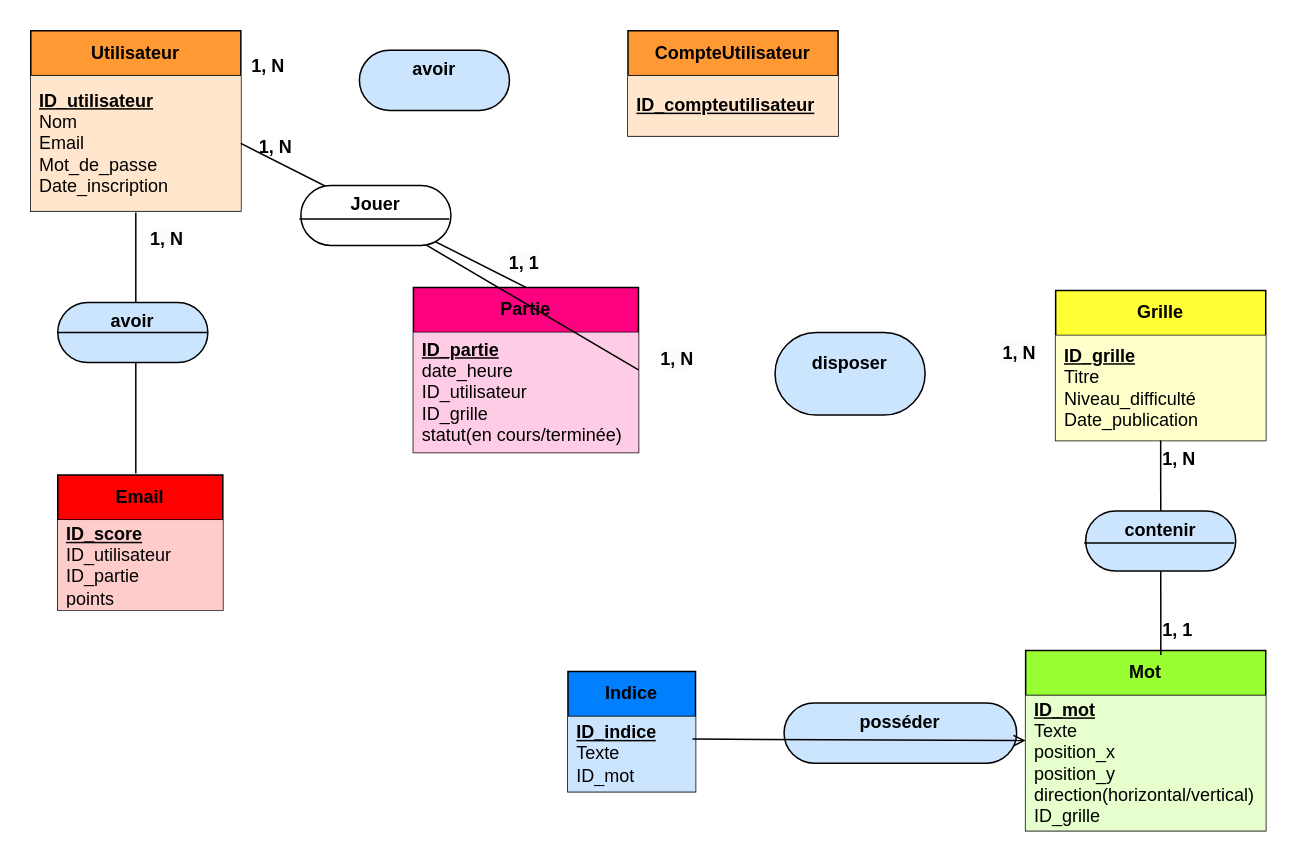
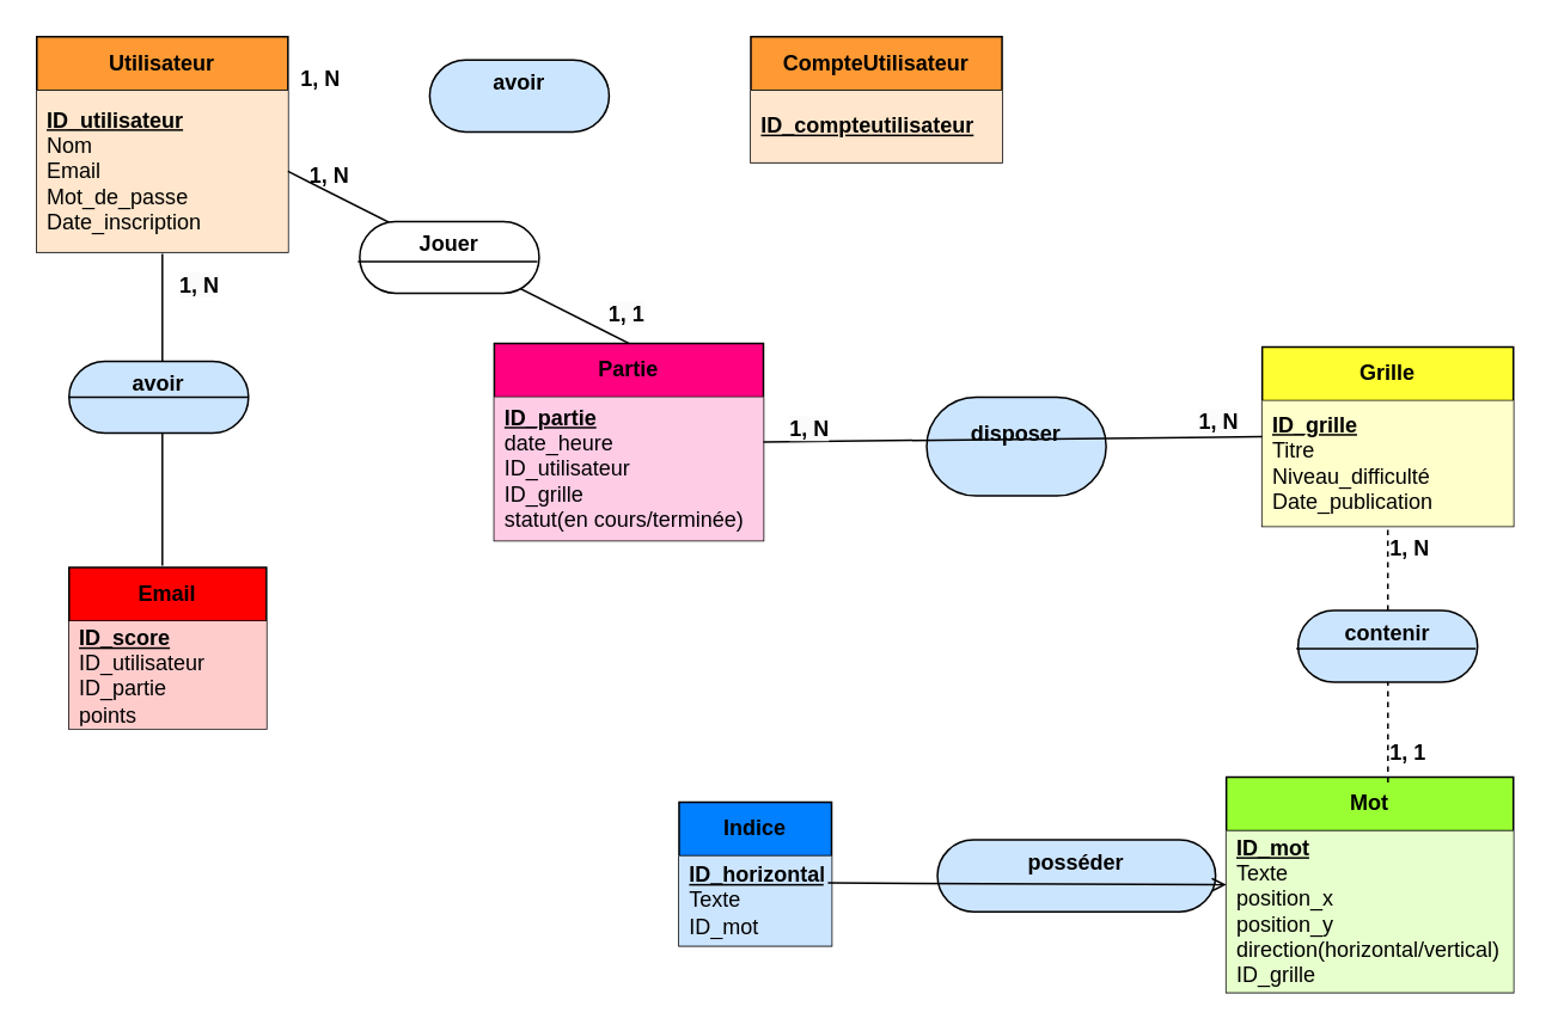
  <mxCell id="0" />
  <mxCell id="1" parent="0" />
  <mxCell id="2" value="&lt;b&gt;posséder&lt;/b&gt;&lt;div&gt;&lt;b&gt;&lt;br&gt;&lt;/b&gt;&lt;/div&gt;" style="rounded=1;whiteSpace=wrap;html=1;arcSize=50;fillColor=#CCE5FF;" vertex="1" parent="1"><mxGeometry x="522" y="468" width="155" height="40" as="geometry" /></mxCell>
  <mxCell id="3" value="&lt;div&gt;&lt;b&gt;disposer&lt;/b&gt;&lt;/div&gt;&lt;div&gt;&lt;b&gt;&lt;br&gt;&lt;/b&gt;&lt;/div&gt;" style="rounded=1;whiteSpace=wrap;html=1;arcSize=50;fillColor=#CCE5FF;" parent="1" vertex="1"><mxGeometry x="516" y="221" width="100" height="55" as="geometry" /></mxCell>
  <mxCell id="4" value="&lt;b&gt;Utilisateur&lt;/b&gt;" style="swimlane;fontStyle=0;childLayout=stackLayout;horizontal=1;startSize=30;horizontalStack=0;resizeParent=1;resizeParentMax=0;resizeLast=0;collapsible=1;marginBottom=0;whiteSpace=wrap;html=1;fillColor=#FF9933;" parent="1" vertex="1"><mxGeometry x="20" y="20" width="140" height="120" as="geometry" /></mxCell>
  <mxCell id="5" value="&lt;u&gt;&lt;b&gt;ID_utilisateur&lt;/b&gt;&lt;/u&gt;&lt;div&gt;Nom&lt;div&gt;Email&lt;/div&gt;&lt;div&gt;Mot_de_passe&lt;/div&gt;&lt;div&gt;Date_inscription&lt;/div&gt;&lt;/div&gt;" style="text;strokeColor=none;fillColor=#FFE6CC;align=left;verticalAlign=middle;spacingLeft=4;spacingRight=4;overflow=hidden;points=[[0,0.5],[1,0.5]];portConstraint=eastwest;rotatable=0;whiteSpace=wrap;html=1;" parent="4" vertex="1"><mxGeometry y="30" width="140" height="90" as="geometry" /></mxCell>
  <mxCell id="6" value="&lt;b&gt;Grille&lt;/b&gt;" style="swimlane;fontStyle=0;childLayout=stackLayout;horizontal=1;startSize=30;horizontalStack=0;resizeParent=1;resizeParentMax=0;resizeLast=0;collapsible=1;marginBottom=0;whiteSpace=wrap;html=1;fillColor=#FFFF33;" parent="1" vertex="1"><mxGeometry x="703" y="193" width="140" height="100" as="geometry" /></mxCell>
  <mxCell id="7" value="&lt;u&gt;&lt;b&gt;ID_grille&lt;/b&gt;&lt;/u&gt;&lt;div&gt;Titre&lt;br&gt;&lt;div&gt;Niveau_difficulté&lt;/div&gt;&lt;div&gt;Date_publication&lt;/div&gt;&lt;/div&gt;" style="text;strokeColor=none;fillColor=#FFFFCC;align=left;verticalAlign=middle;spacingLeft=4;spacingRight=4;overflow=hidden;points=[[0,0.5],[1,0.5]];portConstraint=eastwest;rotatable=0;whiteSpace=wrap;html=1;" parent="6" vertex="1"><mxGeometry y="30" width="140" height="70" as="geometry" /></mxCell>
  <mxCell id="8" value="&lt;b&gt;Mot&lt;/b&gt;" style="swimlane;fontStyle=0;childLayout=stackLayout;horizontal=1;startSize=30;horizontalStack=0;resizeParent=1;resizeParentMax=0;resizeLast=0;collapsible=1;marginBottom=0;whiteSpace=wrap;html=1;fillColor=#99FF33;" parent="1" vertex="1"><mxGeometry x="683" y="433" width="160" height="120" as="geometry" /></mxCell>
  <mxCell id="9" value="&lt;u&gt;&lt;b&gt;ID_mot&lt;/b&gt;&lt;/u&gt;&lt;div&gt;Texte&lt;div&gt;position_x&lt;/div&gt;&lt;div&gt;position_y&lt;/div&gt;&lt;div&gt;direction(horizontal/vertical)&lt;/div&gt;&lt;div&gt;ID_grille&lt;/div&gt;&lt;/div&gt;" style="text;strokeColor=none;fillColor=#E6FFCC;align=left;verticalAlign=middle;spacingLeft=4;spacingRight=4;overflow=hidden;points=[[0,0.5],[1,0.5]];portConstraint=eastwest;rotatable=0;whiteSpace=wrap;html=1;" parent="8" vertex="1"><mxGeometry y="30" width="160" height="90" as="geometry" /></mxCell>
  <mxCell id="10" value="&lt;b&gt;Indice&lt;/b&gt;" style="swimlane;fontStyle=0;childLayout=stackLayout;horizontal=1;startSize=30;horizontalStack=0;resizeParent=1;resizeParentMax=0;resizeLast=0;collapsible=1;marginBottom=0;whiteSpace=wrap;html=1;fillColor=#007FFF;" parent="1" vertex="1"><mxGeometry x="378" y="447" width="85" height="80" as="geometry" /></mxCell>
- <mxCell id="11" value="&lt;u&gt;&lt;b&gt;ID_indice&lt;/b&gt;&lt;/u&gt;&lt;div&gt;Texte&lt;div&gt;ID_mot&lt;/div&gt;&lt;/div&gt;" style="text;strokeColor=none;fillColor=#CCE5FF;align=left;verticalAlign=middle;spacingLeft=4;spacingRight=4;overflow=hidden;points=[[0,0.5],[1,0.5]];portConstraint=eastwest;rotatable=0;whiteSpace=wrap;html=1;" parent="10" vertex="1"><mxGeometry y="30" width="85" height="50" as="geometry" /></mxCell>
+ <mxCell id="11" value="&lt;u&gt;&lt;b&gt;ID_horizontal&lt;/b&gt;&lt;/u&gt;&lt;div&gt;Texte&lt;div&gt;ID_mot&lt;/div&gt;&lt;/div&gt;" style="text;strokeColor=none;fillColor=#CCE5FF;align=left;verticalAlign=middle;spacingLeft=4;spacingRight=4;overflow=hidden;points=[[0,0.5],[1,0.5]];portConstraint=eastwest;rotatable=0;whiteSpace=wrap;html=1;" parent="10" vertex="1"><mxGeometry y="30" width="85" height="50" as="geometry" /></mxCell>
  <mxCell id="12" value="&lt;b&gt;Partie&lt;/b&gt;" style="swimlane;fontStyle=0;childLayout=stackLayout;horizontal=1;startSize=30;horizontalStack=0;resizeParent=1;resizeParentMax=0;resizeLast=0;collapsible=1;marginBottom=0;whiteSpace=wrap;html=1;fillColor=#FF0080;" parent="1" vertex="1"><mxGeometry x="275" y="191" width="150" height="110" as="geometry" /></mxCell>
  <mxCell id="13" value="&lt;u&gt;&lt;b&gt;ID_partie&lt;/b&gt;&lt;/u&gt;&lt;div&gt;date_heure&lt;div&gt;ID_utilisateur&lt;/div&gt;&lt;div&gt;ID_grille&lt;/div&gt;&lt;div&gt;statut(en cours/terminée)&lt;span style=&quot;color: rgba(0, 0, 0, 0); font-family: monospace; font-size: 0px; text-wrap-mode: nowrap; background-color: transparent;&quot;&gt;%3CmxGraphModel%3E%3Croot%3E%3CmxCell%20id%3D%220%22%2F%3E%3CmxCell%20id%3D%221%22%20parent%3D%220%22%2F%3E%3CmxCell%20id%3D%222%22%20value%3D%22%26lt%3Bb%26gt%3BUtilisateur%26lt%3B%2Fb%26gt%3B%22%20style%3D%22swimlane%3BfontStyle%3D0%3BchildLayout%3DstackLayout%3Bhorizontal%3D1%3BstartSize%3D30%3BhorizontalStack%3D0%3BresizeParent%3D1%3BresizeParentMax%3D0%3BresizeLast%3D0%3Bcollapsible%3D1%3BmarginBottom%3D0%3BwhiteSpace%3Dwrap%3Bhtml%3D1%3BfillColor%3D%23FF9933%3B%22%20vertex%3D%221%22%20parent%3D%221%22%3E%3CmxGeometry%20x%3D%22110%22%20y%3D%2250%22%20width%3D%22140%22%20height%3D%22130%22%20as%3D%22geometry%22%2F%3E%3C%2FmxCell%3E%3CmxCell%20id%3D%223%22%20value%3D%22%26lt%3Bu%26gt%3BID_utilisateur%26lt%3B%2Fu%26gt%3B%22%20style%3D%22text%3BstrokeColor%3Dnone%3BfillColor%3D%23FFE6CC%3Balign%3Dleft%3BverticalAlign%3Dmiddle%3BspacingLeft%3D4%3BspacingRight%3D4%3Boverflow%3Dhidden%3Bpoints%3D%5B%5B0%2C0.5%5D%2C%5B1%2C0.5%5D%5D%3BportConstraint%3Deastwest%3Brotatable%3D0%3BwhiteSpace%3Dwrap%3Bhtml%3D1%3B%22%20vertex%3D%221%22%20parent%3D%222%22%3E%3CmxGeometry%20y%3D%2230%22%20width%3D%22140%22%20height%3D%2230%22%20as%3D%22geometry%22%2F%3E%3C%2FmxCell%3E%3CmxCell%20id%3D%224%22%20value%3D%22Nom%26lt%3Bdiv%26gt%3BEmail%26lt%3B%2Fdiv%26gt%3B%26lt%3Bdiv%26gt%3BMot_de_passe%26lt%3B%2Fdiv%26gt%3B%26lt%3Bdiv%26gt%3BDate_inscription%26lt%3B%2Fdiv%26gt%3B%22%20style%3D%22text%3BstrokeColor%3Dnone%3BfillColor%3D%23FFE6CC%3Balign%3Dleft%3BverticalAlign%3Dmiddle%3BspacingLeft%3D4%3BspacingRight%3D4%3Boverflow%3Dhidden%3Bpoints%3D%5B%5B0%2C0.5%5D%2C%5B1%2C0.5%5D%5D%3BportConstraint%3Deastwest%3Brotatable%3D0%3BwhiteSpace%3Dwrap%3Bhtml%3D1%3B%22%20vertex%3D%221%22%20parent%3D%222%22%3E%3CmxGeometry%20y%3D%2260%22%20width%3D%22140%22%20height%3D%2270%22%20as%3D%22geometry%22%2F%3E%3C%2FmxCell%3E%3C%2Froot%3E%3C%2FmxGraphModel%3E&lt;/span&gt;&lt;span style=&quot;color: rgba(0, 0, 0, 0); font-family: monospace; font-size: 0px; text-wrap-mode: nowrap; background-color: transparent;&quot;&gt;%3CmxGraphModel%3E%3Croot%3E%3CmxCell%20id%3D%220%22%2F%3E%3CmxCell%20id%3D%221%22%20parent%3D%220%22%2F%3E%3CmxCell%20id%3D%222%22%20value%3D%22%26lt%3Bb%26gt%3BUtilisateur%26lt%3B%2Fb%26gt%3B%22%20style%3D%22swimlane%3BfontStyle%3D0%3BchildLayout%3DstackLayout%3Bhorizontal%3D1%3BstartSize%3D30%3BhorizontalStack%3D0%3BresizeParent%3D1%3BresizeParentMax%3D0%3BresizeLast%3D0%3Bcollapsible%3D1%3BmarginBottom%3D0%3BwhiteSpace%3Dwrap%3Bhtml%3D1%3BfillColor%3D%23FF9933%3B%22%20vertex%3D%221%22%20parent%3D%221%22%3E%3CmxGeometry%20x%3D%22110%22%20y%3D%2250%22%20width%3D%22140%22%20height%3D%22130%22%20as%3D%22geometry%22%2F%3E%3C%2FmxCell%3E%3CmxCell%20id%3D%223%22%20value%3D%22%26lt%3Bu%26gt%3BID_utilisateur%26lt%3B%2Fu%26gt%3B%22%20style%3D%22text%3BstrokeColor%3Dnone%3BfillColor%3D%23FFE6CC%3Balign%3Dleft%3BverticalAlign%3Dmiddle%3BspacingLeft%3D4%3BspacingRight%3D4%3Boverflow%3Dhidden%3Bpoints%3D%5B%5B0%2C0.5%5D%2C%5B1%2C0.5%5D%5D%3BportConstraint%3Deastwest%3Brotatable%3D0%3BwhiteSpace%3Dwrap%3Bhtml%3D1%3B%22%20vertex%3D%221%22%20parent%3D%222%22%3E%3CmxGeometry%20y%3D%2230%22%20width%3D%22140%22%20height%3D%2230%22%20as%3D%22geometry%22%2F%3E%3C%2FmxCell%3E%3CmxCell%20id%3D%224%22%20value%3D%22Nom%26lt%3Bdiv%26gt%3BEmail%26lt%3B%2Fdiv%26gt%3B%26lt%3Bdiv%26gt%3BMot_de_passe%26lt%3B%2Fdiv%26gt%3B%26lt%3Bdiv%26gt%3BDate_inscription%26lt%3B%2Fdiv%26gt%3B%22%20style%3D%22text%3BstrokeColor%3Dnone%3BfillColor%3D%23FFE6CC%3Balign%3Dleft%3BverticalAlign%3Dmiddle%3BspacingLeft%3D4%3BspacingRight%3D4%3Boverflow%3Dhidden%3Bpoints%3D%5B%5B0%2C0.5%5D%2C%5B1%2C0.5%5D%5D%3BportConstraint%3Deastwest%3Brotatable%3D0%3BwhiteSpace%3Dwrap%3Bhtml%3D1%3B%22%20vertex%3D%221%22%20parent%3D%222%22%3E%3CmxGeometry%20y%3D%2260%22%20width%3D%22140%22%20height%3D%2270%22%20as%3D%22geometry%22%2F%3E%3C%2FmxCell%3E%3C%2Froot%3E%3C%2FmxGraphModel%3E&lt;/span&gt;&lt;/div&gt;&lt;/div&gt;" style="text;strokeColor=none;fillColor=#FFCCE6;align=left;verticalAlign=middle;spacingLeft=4;spacingRight=4;overflow=hidden;points=[[0,0.5],[1,0.5]];portConstraint=eastwest;rotatable=0;whiteSpace=wrap;html=1;" parent="12" vertex="1"><mxGeometry y="30" width="150" height="80" as="geometry" /></mxCell>
  <mxCell id="14" value="&lt;b&gt;Email&lt;/b&gt;" style="swimlane;fontStyle=0;childLayout=stackLayout;horizontal=1;startSize=30;horizontalStack=0;resizeParent=1;resizeParentMax=0;resizeLast=0;collapsible=1;marginBottom=0;whiteSpace=wrap;html=1;fillColor=#FF0000;" parent="1" vertex="1"><mxGeometry x="38" y="316" width="110" height="90" as="geometry" /></mxCell>
  <mxCell id="15" value="&lt;u&gt;&lt;b&gt;ID_score&lt;/b&gt;&lt;/u&gt;&lt;div&gt;ID_utilisateur&lt;div&gt;ID_partie&lt;/div&gt;&lt;div&gt;points&lt;/div&gt;&lt;/div&gt;" style="text;strokeColor=none;fillColor=#FFCCCC;align=left;verticalAlign=middle;spacingLeft=4;spacingRight=4;overflow=hidden;points=[[0,0.5],[1,0.5]];portConstraint=eastwest;rotatable=0;whiteSpace=wrap;html=1;" parent="14" vertex="1"><mxGeometry y="30" width="110" height="60" as="geometry" /></mxCell>
- <mxCell id="16" value="" style="endArrow=none;html=1;rounded=0;exitX=1;exitY=0.5;exitDx=0;exitDy=0;" parent="1" edge="1" target="25" source="12"><mxGeometry width="50" height="50" relative="1" as="geometry"><mxPoint x="533" y="77" as="sourcePoint" /><mxPoint x="703" y="77" as="targetPoint" /></mxGeometry></mxCell>
+ <mxCell id="16" value="" style="endArrow=none;html=1;rounded=0;exitX=1;exitY=0.5;exitDx=0;exitDy=0;entryX=0;entryY=0.5;entryDx=0;entryDy=0;" parent="1" edge="1" target="6" source="12"><mxGeometry width="50" height="50" relative="1" as="geometry"><mxPoint x="533" y="77" as="sourcePoint" /><mxPoint x="703" y="77" as="targetPoint" /></mxGeometry></mxCell>
  <mxCell id="17" value="&lt;b&gt;CompteUtilisateur&lt;/b&gt;" style="swimlane;fontStyle=0;childLayout=stackLayout;horizontal=1;startSize=30;horizontalStack=0;resizeParent=1;resizeParentMax=0;resizeLast=0;collapsible=1;marginBottom=0;whiteSpace=wrap;html=1;fillColor=#FF9933;" vertex="1" parent="1"><mxGeometry x="418" y="20" width="140" height="70" as="geometry" /></mxCell>
  <mxCell id="18" value="&lt;u&gt;&lt;b&gt;ID_compteutilisateur&lt;/b&gt;&lt;/u&gt;" style="text;strokeColor=none;fillColor=#FFE6CC;align=left;verticalAlign=middle;spacingLeft=4;spacingRight=4;overflow=hidden;points=[[0,0.5],[1,0.5]];portConstraint=eastwest;rotatable=0;whiteSpace=wrap;html=1;" vertex="1" parent="17"><mxGeometry y="30" width="140" height="40" as="geometry" /></mxCell>
  <mxCell id="19" value="" style="endArrow=none;html=1;rounded=0;entryX=0.5;entryY=1;entryDx=0;entryDy=0;" edge="1" parent="1"><mxGeometry width="50" height="50" relative="1" as="geometry"><mxPoint x="90" y="315" as="sourcePoint" /><mxPoint x="90" y="141" as="targetPoint" /></mxGeometry></mxCell>
- <mxCell id="20" value="" style="endArrow=none;html=1;rounded=0;entryX=0.5;entryY=1;entryDx=0;entryDy=0;exitX=0.563;exitY=0.025;exitDx=0;exitDy=0;exitPerimeter=0;" edge="1" parent="1" source="8" target="6"><mxGeometry width="50" height="50" relative="1" as="geometry"><mxPoint x="408" y="255" as="sourcePoint" /><mxPoint x="458" y="205" as="targetPoint" /></mxGeometry></mxCell>
+ <mxCell id="20" value="" style="endArrow=none;html=1;rounded=0;entryX=0.5;entryY=1;entryDx=0;entryDy=0;exitX=0.563;exitY=0.025;exitDx=0;exitDy=0;exitPerimeter=0;dashed=1;" edge="1" parent="1" source="8" target="6"><mxGeometry width="50" height="50" relative="1" as="geometry"><mxPoint x="408" y="255" as="sourcePoint" /><mxPoint x="458" y="205" as="targetPoint" /></mxGeometry></mxCell>
  <mxCell id="21" value="&lt;b&gt;contenir&lt;/b&gt;&lt;div&gt;&lt;b&gt;&lt;br&gt;&lt;/b&gt;&lt;/div&gt;" style="rounded=1;whiteSpace=wrap;html=1;arcSize=50;fillColor=#CCE5FF;" vertex="1" parent="1"><mxGeometry x="723" y="340" width="100" height="40" as="geometry" /></mxCell>
  <mxCell id="22" value="&lt;div&gt;&lt;b&gt;avoir&lt;/b&gt;&lt;/div&gt;&lt;div&gt;&lt;b&gt;&lt;br&gt;&lt;/b&gt;&lt;/div&gt;" style="rounded=1;whiteSpace=wrap;html=1;arcSize=50;fillColor=#CCE5FF;" vertex="1" parent="1"><mxGeometry x="38" y="201" width="100" height="40" as="geometry" /></mxCell>
  <mxCell id="23" value="" style="endArrow=open;html=1;rounded=0;entryX=0;entryY=0.5;entryDx=0;entryDy=0;exitX=0.976;exitY=0.3;exitDx=0;exitDy=0;exitPerimeter=0;" edge="1" parent="1" source="11" target="8"><mxGeometry width="50" height="50" relative="1" as="geometry"><mxPoint x="408" y="255" as="sourcePoint" /><mxPoint x="458" y="205" as="targetPoint" /></mxGeometry></mxCell>
  <mxCell id="24" value="" style="endArrow=none;html=1;rounded=0;entryX=1;entryY=0.5;entryDx=0;entryDy=0;exitX=0.5;exitY=0;exitDx=0;exitDy=0;" edge="1" parent="1" source="12" target="5"><mxGeometry width="50" height="50" relative="1" as="geometry"><mxPoint x="398" y="255" as="sourcePoint" /><mxPoint x="448" y="205" as="targetPoint" /></mxGeometry></mxCell>
  <mxCell id="25" value="&lt;div&gt;&lt;b&gt;&lt;font style=&quot;font-size: 12px;&quot;&gt;&lt;br&gt;&lt;/font&gt;&lt;/b&gt;&lt;/div&gt;&lt;b&gt;&lt;font style=&quot;font-size: 12px;&quot;&gt;&lt;div&gt;&lt;b&gt;&lt;font style=&quot;font-size: 12px;&quot;&gt;&lt;br&gt;&lt;/font&gt;&lt;/b&gt;&lt;/div&gt;Jouer&lt;/font&gt;&lt;/b&gt;&lt;div&gt;&lt;b&gt;&lt;br&gt;&lt;/b&gt;&lt;div&gt;&lt;b&gt;&lt;font style=&quot;font-size: 12px;&quot;&gt;&lt;br&gt;&lt;/font&gt;&lt;/b&gt;&lt;/div&gt;&lt;div&gt;&lt;b&gt;&lt;font style=&quot;font-size: 12px;&quot;&gt;&lt;br&gt;&lt;/font&gt;&lt;/b&gt;&lt;/div&gt;&lt;/div&gt;" style="rounded=1;whiteSpace=wrap;html=1;arcSize=50;fillColor=#ffffff;" parent="1" vertex="1"><mxGeometry x="200" y="123" width="100" height="40" as="geometry" /></mxCell>
  <mxCell id="26" value="&lt;div&gt;&lt;b&gt;avoir&lt;/b&gt;&lt;/div&gt;&lt;div&gt;&lt;b&gt;&lt;br&gt;&lt;/b&gt;&lt;/div&gt;" style="rounded=1;whiteSpace=wrap;html=1;arcSize=50;fillColor=#CCE5FF;" vertex="1" parent="1"><mxGeometry x="239" y="33" width="100" height="40" as="geometry" /></mxCell>
  <mxCell id="27" value="" style="endArrow=none;html=1;rounded=0;entryX=1;entryY=0.5;entryDx=0;entryDy=0;exitX=0;exitY=0.5;exitDx=0;exitDy=0;" edge="1" parent="1" source="22" target="22"><mxGeometry width="50" height="50" relative="1" as="geometry"><mxPoint x="408" y="255" as="sourcePoint" /><mxPoint x="148" y="225" as="targetPoint" /></mxGeometry></mxCell>
  <mxCell id="28" value="" style="endArrow=none;html=1;rounded=0;entryX=1;entryY=0.5;entryDx=0;entryDy=0;exitX=0;exitY=0.5;exitDx=0;exitDy=0;" edge="1" parent="1"><mxGeometry width="50" height="50" relative="1" as="geometry"><mxPoint x="722" y="361.33" as="sourcePoint" /><mxPoint x="822" y="361.33" as="targetPoint" /></mxGeometry></mxCell>
  <mxCell id="29" value="" style="endArrow=none;html=1;rounded=0;entryX=1;entryY=0.5;entryDx=0;entryDy=0;exitX=0;exitY=0.5;exitDx=0;exitDy=0;" edge="1" parent="1"><mxGeometry width="50" height="50" relative="1" as="geometry"><mxPoint x="199" y="145.33" as="sourcePoint" /><mxPoint x="299" y="145.33" as="targetPoint" /></mxGeometry></mxCell>
  <mxCell id="30" value="&lt;b&gt;1, N&lt;/b&gt;" style="text;html=1;align=center;verticalAlign=middle;resizable=0;points=[];autosize=1;strokeColor=none;fillColor=none;" vertex="1" parent="1"><mxGeometry x="153" y="29" width="50" height="30" as="geometry" /></mxCell>
  <mxCell id="31" value="&lt;b&gt;1, N&lt;/b&gt;" style="text;html=1;align=center;verticalAlign=middle;resizable=0;points=[];autosize=1;strokeColor=none;fillColor=none;" vertex="1" parent="1"><mxGeometry x="158" y="83" width="50" height="30" as="geometry" /></mxCell>
  <mxCell id="32" value="&lt;b&gt;1, N&lt;/b&gt;" style="text;html=1;align=center;verticalAlign=middle;resizable=0;points=[];autosize=1;strokeColor=none;fillColor=none;" vertex="1" parent="1"><mxGeometry x="760" y="291" width="50" height="30" as="geometry" /></mxCell>
  <mxCell id="33" value="&lt;b&gt;1, 1&lt;/b&gt;" style="text;html=1;align=center;verticalAlign=middle;resizable=0;points=[];autosize=1;strokeColor=none;fillColor=none;" vertex="1" parent="1"><mxGeometry x="764" y="405" width="40" height="30" as="geometry" /></mxCell>
  <mxCell id="34" value="&lt;b style=&quot;forced-color-adjust: none; color: rgb(0, 0, 0); font-family: Helvetica; font-size: 12px; font-style: normal; font-variant-ligatures: normal; font-variant-caps: normal; letter-spacing: normal; orphans: 2; text-align: center; text-indent: 0px; text-transform: none; widows: 2; word-spacing: 0px; -webkit-text-stroke-width: 0px; white-space: nowrap; background-color: rgb(251, 251, 251); text-decoration-thickness: initial; text-decoration-style: initial; text-decoration-color: initial;&quot;&gt;1, N&lt;/b&gt;" style="text;whiteSpace=wrap;html=1;" vertex="1" parent="1"><mxGeometry x="438" y="225" width="60" height="40" as="geometry" /></mxCell>
  <mxCell id="35" value="&lt;b style=&quot;forced-color-adjust: none; color: rgb(0, 0, 0); font-family: Helvetica; font-size: 12px; font-style: normal; font-variant-ligatures: normal; font-variant-caps: normal; letter-spacing: normal; orphans: 2; text-align: center; text-indent: 0px; text-transform: none; widows: 2; word-spacing: 0px; -webkit-text-stroke-width: 0px; white-space: nowrap; background-color: rgb(251, 251, 251); text-decoration-thickness: initial; text-decoration-style: initial; text-decoration-color: initial;&quot;&gt;1, N&lt;/b&gt;" style="text;whiteSpace=wrap;html=1;" vertex="1" parent="1"><mxGeometry x="666" y="221" width="60" height="40" as="geometry" /></mxCell>
  <mxCell id="36" value="&lt;b style=&quot;forced-color-adjust: none; color: rgb(0, 0, 0); font-family: Helvetica; font-size: 12px; font-style: normal; font-variant-ligatures: normal; font-variant-caps: normal; letter-spacing: normal; orphans: 2; text-align: center; text-indent: 0px; text-transform: none; widows: 2; word-spacing: 0px; -webkit-text-stroke-width: 0px; white-space: nowrap; background-color: rgb(251, 251, 251); text-decoration-thickness: initial; text-decoration-style: initial; text-decoration-color: initial;&quot;&gt;1, 1&lt;/b&gt;" style="text;whiteSpace=wrap;html=1;" vertex="1" parent="1"><mxGeometry x="337" y="161" width="50" height="40" as="geometry" /></mxCell>
  <mxCell id="37" value="&lt;b style=&quot;forced-color-adjust: none; color: rgb(0, 0, 0); font-family: Helvetica; font-size: 12px; font-style: normal; font-variant-ligatures: normal; font-variant-caps: normal; letter-spacing: normal; orphans: 2; text-align: center; text-indent: 0px; text-transform: none; widows: 2; word-spacing: 0px; -webkit-text-stroke-width: 0px; white-space: nowrap; background-color: rgb(251, 251, 251); text-decoration-thickness: initial; text-decoration-style: initial; text-decoration-color: initial;&quot;&gt;1, N&lt;/b&gt;" style="text;whiteSpace=wrap;html=1;" vertex="1" parent="1"><mxGeometry x="98" y="145" width="60" height="40" as="geometry" /></mxCell>
